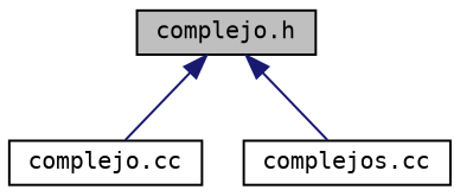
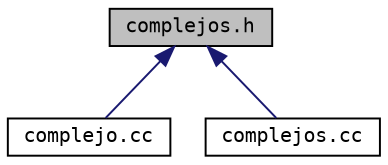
  digraph {
    fontname="DejaVu Sans Mono"
    node [color=black fillcolor=white fontname="DejaVu Sans Mono" fontsize=10 shape=record style=filled]
    edge [color=midnightblue dir=back fontname="DejaVu Sans Mono" fontsize=10 labelfontname=Helvetica labelfontsize=10 style=solid]
-   n1 [fillcolor=grey75 fontcolor=black height=0.2 label="complejo.h" width=0.4]
+   n1 [fillcolor=grey75 fontcolor=black height=0.2 label="complejos.h" width=0.4]
    n2 [height=0.2 label="complejo.cc" width=0.4]
    n3 [height=0.2 label="complejos.cc" width=0.4]
    n1 -> n2
    n1 -> n3
  }
